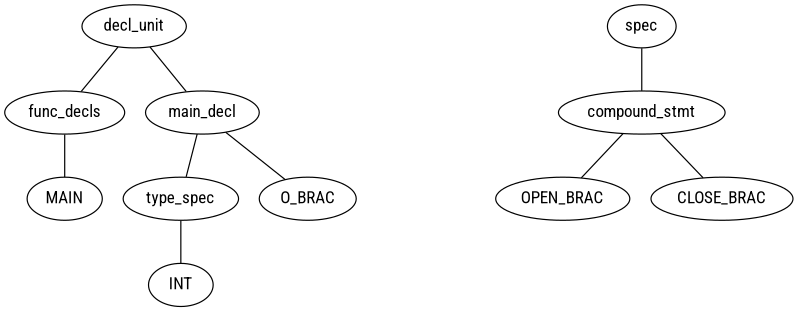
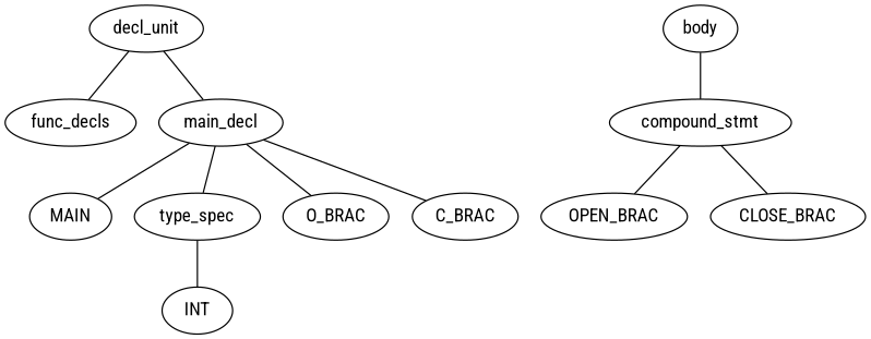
  strict graph {
    fontname="Roboto Condensed"
    node [fontname="Roboto Condensed"]
    edge [fontname="Roboto Condensed"]
    n1 [label=type_spec]
    n2 [label=INT]
    n3 [label=compound_stmt]
    n4 [label=OPEN_BRAC]
    n5 [label=CLOSE_BRAC]
-   n6 [label=spec]
+   n6 [label=body]
    n7 [label=MAIN]
    n8 [label=O_BRAC]
+   n9 [label=C_BRAC]
    n10 [label=main_decl]
    n11 [label=func_decls]
    n12 [label=decl_unit]
    n1 -- n2
    n3 -- n4
    n3 -- n5
    n6 -- n3
    n10 -- n1
-   n11 -- n7
+   n10 -- n7
    n10 -- n8
+   n10 -- n9
    n12 -- n10
    n12 -- n11
  }
